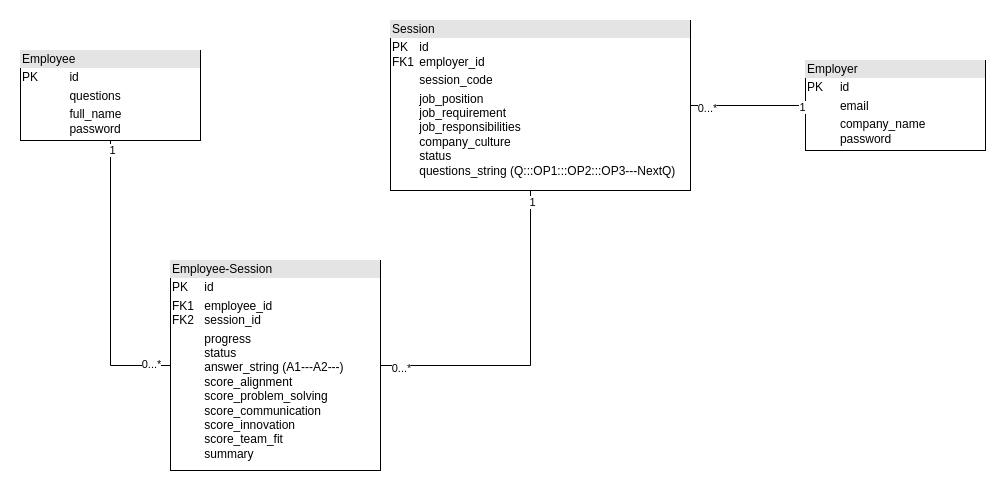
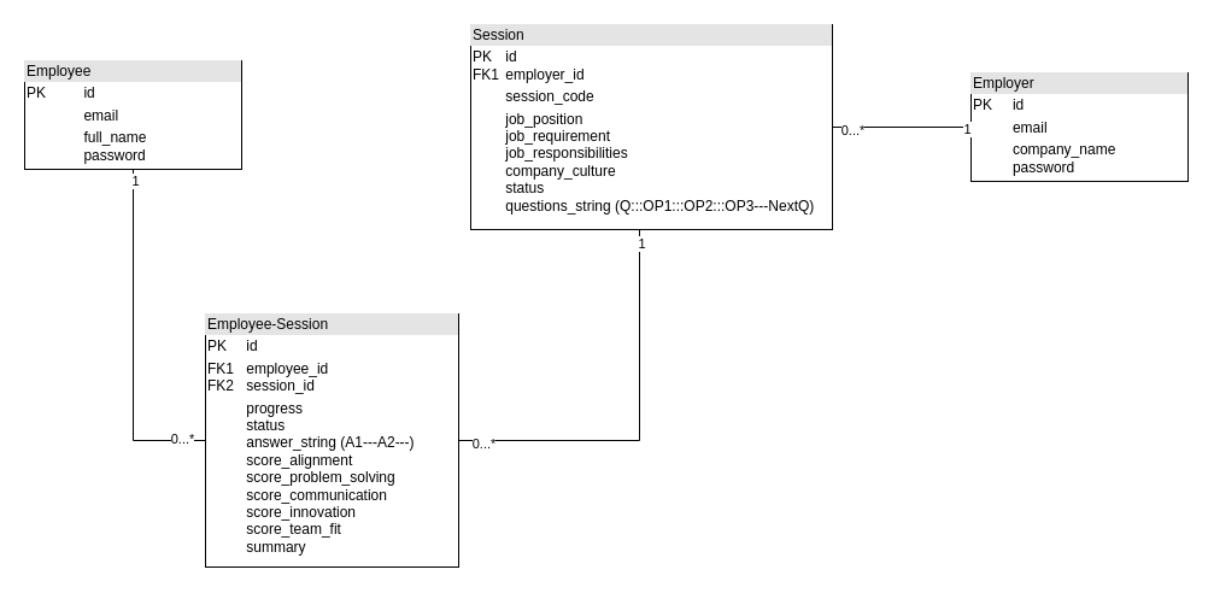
  <mxCell id="0" />
  <mxCell id="1" parent="0" />
  <mxCell id="2" value="" style="edgeStyle=orthogonalEdgeStyle;rounded=0;orthogonalLoop=1;jettySize=auto;html=1;entryX=0;entryY=0.5;entryDx=0;entryDy=0;endArrow=none;endFill=0;" parent="1" source="5" target="8" edge="1"><mxGeometry relative="1" as="geometry"><mxPoint x="310" y="95" as="targetPoint" /></mxGeometry></mxCell>
  <mxCell id="3" value="1" style="edgeLabel;html=1;align=center;verticalAlign=middle;resizable=0;points=[];" parent="2" vertex="1" connectable="0"><mxGeometry x="-0.934" y="1" relative="1" as="geometry"><mxPoint as="offset" /></mxGeometry></mxCell>
  <mxCell id="4" value="0...*" style="edgeLabel;html=1;align=center;verticalAlign=middle;resizable=0;points=[];" parent="2" vertex="1" connectable="0"><mxGeometry x="0.955" y="2" relative="1" as="geometry"><mxPoint x="-14" as="offset" /></mxGeometry></mxCell>
- <mxCell id="5" value="&lt;div style=&quot;box-sizing:border-box;width:100%;background:#e4e4e4;padding:2px;&quot;&gt;Employee&lt;/div&gt;&lt;table style=&quot;width:100%;font-size:1em;&quot; cellpadding=&quot;2&quot; cellspacing=&quot;0&quot;&gt;&lt;tbody&gt;&lt;tr&gt;&lt;td&gt;PK&lt;/td&gt;&lt;td&gt;id&lt;/td&gt;&lt;/tr&gt;&lt;tr&gt;&lt;td&gt;&lt;/td&gt;&lt;td&gt;questions&lt;/td&gt;&lt;/tr&gt;&lt;tr&gt;&lt;td&gt;&lt;/td&gt;&lt;td&gt;full_name&lt;br&gt;password&lt;/td&gt;&lt;/tr&gt;&lt;/tbody&gt;&lt;/table&gt;" style="verticalAlign=top;align=left;overflow=fill;html=1;" parent="1" vertex="1"><mxGeometry x="20" y="50" width="180" height="90" as="geometry" /></mxCell>
+ <mxCell id="5" value="&lt;div style=&quot;box-sizing:border-box;width:100%;background:#e4e4e4;padding:2px;&quot;&gt;Employee&lt;/div&gt;&lt;table style=&quot;width:100%;font-size:1em;&quot; cellpadding=&quot;2&quot; cellspacing=&quot;0&quot;&gt;&lt;tbody&gt;&lt;tr&gt;&lt;td&gt;PK&lt;/td&gt;&lt;td&gt;id&lt;/td&gt;&lt;/tr&gt;&lt;tr&gt;&lt;td&gt;&lt;/td&gt;&lt;td&gt;email&lt;/td&gt;&lt;/tr&gt;&lt;tr&gt;&lt;td&gt;&lt;/td&gt;&lt;td&gt;full_name&lt;br&gt;password&lt;/td&gt;&lt;/tr&gt;&lt;/tbody&gt;&lt;/table&gt;" style="verticalAlign=top;align=left;overflow=fill;html=1;" parent="1" vertex="1"><mxGeometry x="20" y="50" width="180" height="90" as="geometry" /></mxCell>
  <mxCell id="6" value="&lt;div style=&quot;box-sizing:border-box;width:100%;background:#e4e4e4;padding:2px;&quot;&gt;Employer&lt;/div&gt;&lt;table style=&quot;width:100%;font-size:1em;&quot; cellpadding=&quot;2&quot; cellspacing=&quot;0&quot;&gt;&lt;tbody&gt;&lt;tr&gt;&lt;td&gt;PK&lt;/td&gt;&lt;td&gt;id&lt;/td&gt;&lt;/tr&gt;&lt;tr&gt;&lt;td&gt;&lt;/td&gt;&lt;td&gt;email&lt;/td&gt;&lt;/tr&gt;&lt;tr&gt;&lt;td&gt;&lt;/td&gt;&lt;td&gt;company_name&lt;br&gt;password&lt;/td&gt;&lt;/tr&gt;&lt;/tbody&gt;&lt;/table&gt;" style="verticalAlign=top;align=left;overflow=fill;html=1;" parent="1" vertex="1"><mxGeometry x="805" y="60" width="180" height="90" as="geometry" /></mxCell>
  <mxCell id="7" value="&lt;div style=&quot;box-sizing:border-box;width:100%;background:#e4e4e4;padding:2px;&quot;&gt;Session&lt;/div&gt;&lt;table style=&quot;width:100%;font-size:1em;&quot; cellpadding=&quot;2&quot; cellspacing=&quot;0&quot;&gt;&lt;tbody&gt;&lt;tr&gt;&lt;td&gt;PK&lt;br&gt;FK1&lt;/td&gt;&lt;td&gt;id&lt;br&gt;employer_id&lt;/td&gt;&lt;/tr&gt;&lt;tr&gt;&lt;td&gt;&lt;/td&gt;&lt;td&gt;session_code&lt;/td&gt;&lt;/tr&gt;&lt;tr&gt;&lt;td&gt;&lt;/td&gt;&lt;td&gt;job_position&lt;br&gt;job_requirement&lt;br&gt;job_responsibilities&lt;br&gt;company_culture&lt;br&gt;status&lt;br&gt;questions_string (Q:::OP1:::OP2:::OP3---NextQ)&lt;/td&gt;&lt;/tr&gt;&lt;/tbody&gt;&lt;/table&gt;" style="verticalAlign=top;align=left;overflow=fill;html=1;" parent="1" vertex="1"><mxGeometry x="390" y="20" width="300" height="170" as="geometry" /></mxCell>
  <mxCell id="8" value="&lt;div style=&quot;box-sizing:border-box;width:100%;background:#e4e4e4;padding:2px;&quot;&gt;Employee-Session&lt;/div&gt;&lt;table style=&quot;width:100%;font-size:1em;&quot; cellpadding=&quot;2&quot; cellspacing=&quot;0&quot;&gt;&lt;tbody&gt;&lt;tr&gt;&lt;td&gt;PK&lt;/td&gt;&lt;td&gt;id&lt;/td&gt;&lt;/tr&gt;&lt;tr&gt;&lt;td&gt;FK1&lt;br&gt;FK2&lt;/td&gt;&lt;td&gt;employee_id&lt;br&gt;session_id&lt;/td&gt;&lt;/tr&gt;&lt;tr&gt;&lt;td&gt;&lt;/td&gt;&lt;td&gt;progress&lt;br&gt;status&lt;br&gt;answer_string (A1---A2---)&lt;br&gt;score_alignment&lt;br&gt;score_problem_solving&lt;br&gt;score_communication&lt;br&gt;score_innovation&lt;br&gt;score_team_fit&lt;br&gt;summary&lt;/td&gt;&lt;/tr&gt;&lt;/tbody&gt;&lt;/table&gt;" style="verticalAlign=top;align=left;overflow=fill;html=1;" parent="1" vertex="1"><mxGeometry x="170" y="260" width="210" height="210" as="geometry" /></mxCell>
  <mxCell id="9" value="" style="edgeStyle=orthogonalEdgeStyle;rounded=0;orthogonalLoop=1;jettySize=auto;html=1;entryX=1;entryY=0.5;entryDx=0;entryDy=0;endArrow=none;endFill=0;" parent="1" source="7" target="8" edge="1"><mxGeometry relative="1" as="geometry"><mxPoint x="430" y="252.5" as="sourcePoint" /><mxPoint x="490" y="477.5" as="targetPoint" /><Array as="points"><mxPoint x="530" y="365" /></Array></mxGeometry></mxCell>
  <mxCell id="10" value="1" style="edgeLabel;html=1;align=center;verticalAlign=middle;resizable=0;points=[];" parent="9" vertex="1" connectable="0"><mxGeometry x="-0.934" y="1" relative="1" as="geometry"><mxPoint as="offset" /></mxGeometry></mxCell>
  <mxCell id="11" value="0...*" style="edgeLabel;html=1;align=center;verticalAlign=middle;resizable=0;points=[];" parent="9" vertex="1" connectable="0"><mxGeometry x="0.955" y="2" relative="1" as="geometry"><mxPoint x="13" as="offset" /></mxGeometry></mxCell>
  <mxCell id="12" value="" style="edgeStyle=orthogonalEdgeStyle;rounded=0;orthogonalLoop=1;jettySize=auto;html=1;endArrow=none;endFill=0;" parent="1" source="6" target="7" edge="1"><mxGeometry relative="1" as="geometry"><mxPoint x="540" y="200" as="sourcePoint" /><mxPoint x="390" y="375" as="targetPoint" /><Array as="points"><mxPoint x="540" y="95" /></Array></mxGeometry></mxCell>
  <mxCell id="13" value="1" style="edgeLabel;html=1;align=center;verticalAlign=middle;resizable=0;points=[];" parent="12" vertex="1" connectable="0"><mxGeometry x="-0.934" y="1" relative="1" as="geometry"><mxPoint as="offset" /></mxGeometry></mxCell>
  <mxCell id="14" value="0...*" style="edgeLabel;html=1;align=center;verticalAlign=middle;resizable=0;points=[];" parent="12" vertex="1" connectable="0"><mxGeometry x="0.955" y="2" relative="1" as="geometry"><mxPoint x="13" as="offset" /></mxGeometry></mxCell>
